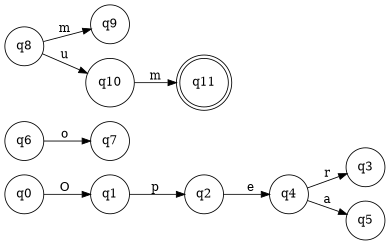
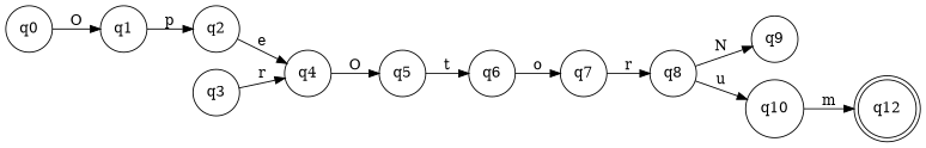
  digraph {
    rankdir=LR
    node [shape=circle]
    q0
    q1
    q2
    q4
    q3
    q5
    q6
    q7
    q8
    q9
    q10
-   q11 [shape=doublecircle]
+   q11 [shape=doublecircle label=q12]
    q0 -> q1 [label=O]
    q1 -> q2 [label=p]
    q2 -> q4 [label=e]
-   q4 -> q5 [label=a]
-   q4 -> q3 [label=r]
+   q4 -> q5 [label=O]
+   q3 -> q4 [label=r]
+   q5 -> q6 [label=t]
    q6 -> q7 [label=o]
-   q8 -> q9 [label=m]
+   q7 -> q8 [label=r]
+   q8 -> q9 [label=N]
    q8 -> q10 [label=u]
    q10 -> q11 [label=m]
  }
